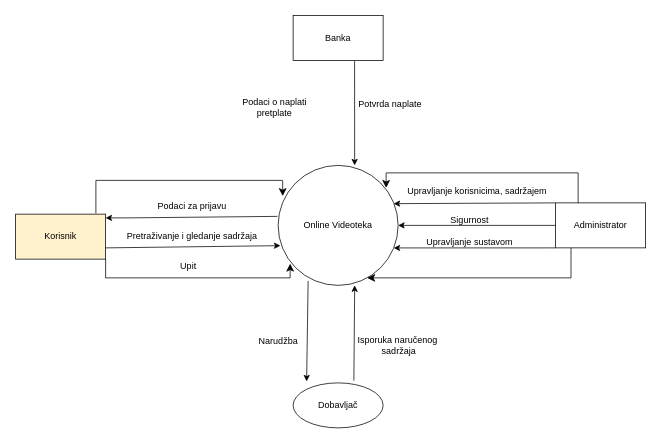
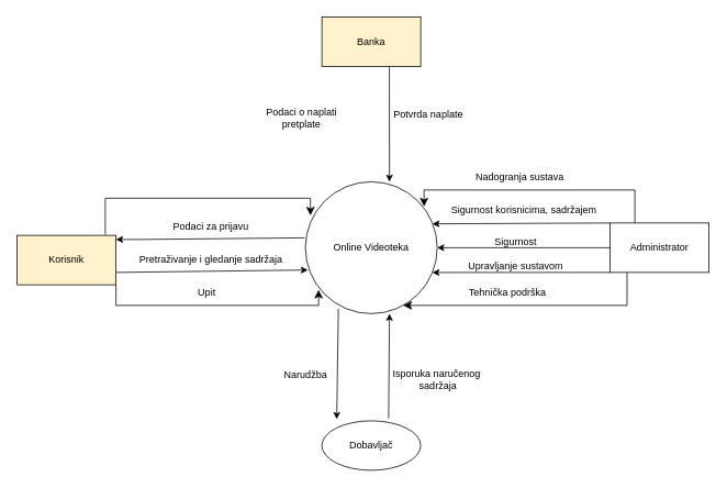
  <mxCell id="0" />
  <mxCell id="1" parent="0" />
  <mxCell id="2" value="Online Videoteka" style="ellipse;whiteSpace=wrap;html=1;aspect=fixed;" vertex="1" parent="1"><mxGeometry x="370" y="220" width="160" height="160" as="geometry" /></mxCell>
  <mxCell id="3" value="Korisnik" style="rounded=0;whiteSpace=wrap;html=1;fillColor=#fff2cc;" vertex="1" parent="1"><mxGeometry x="20" y="285" width="120" height="60" as="geometry" /></mxCell>
  <mxCell id="4" value="" style="endArrow=classic;html=1;rounded=0;exitX=-0.006;exitY=0.425;exitDx=0;exitDy=0;exitPerimeter=0;" edge="1" parent="1" source="2"><mxGeometry width="50" height="50" relative="1" as="geometry"><mxPoint x="360" y="287" as="sourcePoint" /><mxPoint x="140" y="290" as="targetPoint" /><Array as="points"><mxPoint x="170" y="290" /></Array></mxGeometry></mxCell>
  <mxCell id="5" value="Podaci za prijavu" style="text;html=1;align=center;verticalAlign=middle;resizable=0;points=[];autosize=1;strokeColor=none;fillColor=none;" vertex="1" parent="1"><mxGeometry x="200" y="260" width="110" height="30" as="geometry" /></mxCell>
  <mxCell id="6" value="" style="endArrow=classic;html=1;rounded=0;exitX=1;exitY=0.75;exitDx=0;exitDy=0;entryX=0.019;entryY=0.669;entryDx=0;entryDy=0;entryPerimeter=0;" edge="1" parent="1" source="3" target="2"><mxGeometry width="50" height="50" relative="1" as="geometry"><mxPoint x="680" y="340" as="sourcePoint" /><mxPoint x="370" y="320" as="targetPoint" /></mxGeometry></mxCell>
  <mxCell id="7" value="Pretraživanje i gledanje sadržaja" style="text;html=1;align=center;verticalAlign=middle;resizable=0;points=[];autosize=1;strokeColor=none;fillColor=none;" vertex="1" parent="1"><mxGeometry x="155" y="300" width="200" height="30" as="geometry" /></mxCell>
  <mxCell id="8" value="" style="edgeStyle=elbowEdgeStyle;elbow=vertical;endArrow=classic;html=1;curved=0;rounded=0;endSize=8;startSize=8;exitX=1;exitY=1;exitDx=0;exitDy=0;entryX=0.1;entryY=0.819;entryDx=0;entryDy=0;entryPerimeter=0;" edge="1" parent="1" source="3" target="2"><mxGeometry width="50" height="50" relative="1" as="geometry"><mxPoint x="680" y="340" as="sourcePoint" /><mxPoint x="240" y="500" as="targetPoint" /><Array as="points"><mxPoint x="230" y="370" /><mxPoint x="210" y="390" /></Array></mxGeometry></mxCell>
  <mxCell id="9" value="Upit" style="text;html=1;align=center;verticalAlign=middle;resizable=0;points=[];autosize=1;strokeColor=none;fillColor=none;" vertex="1" parent="1"><mxGeometry x="230" y="340" width="40" height="30" as="geometry" /></mxCell>
  <mxCell id="10" value="" style="edgeStyle=elbowEdgeStyle;elbow=vertical;endArrow=classic;html=1;curved=0;rounded=0;endSize=8;startSize=8;entryX=0.038;entryY=0.256;entryDx=0;entryDy=0;entryPerimeter=0;exitX=0.892;exitY=-0.017;exitDx=0;exitDy=0;exitPerimeter=0;" edge="1" parent="1" source="3" target="2"><mxGeometry width="50" height="50" relative="1" as="geometry"><mxPoint x="130" y="270" as="sourcePoint" /><mxPoint x="380" y="250" as="targetPoint" /><Array as="points"><mxPoint x="170" y="240" /><mxPoint x="260" y="230" /></Array></mxGeometry></mxCell>
  <mxCell id="11" value="Administrator" style="rounded=0;whiteSpace=wrap;html=1;" vertex="1" parent="1"><mxGeometry x="740" y="270" width="120" height="60" as="geometry" /></mxCell>
  <mxCell id="12" value="" style="endArrow=classic;html=1;rounded=0;entryX=0.963;entryY=0.319;entryDx=0;entryDy=0;entryPerimeter=0;exitX=0;exitY=0;exitDx=0;exitDy=0;" edge="1" parent="1" source="11" target="2"><mxGeometry width="50" height="50" relative="1" as="geometry"><mxPoint x="680" y="340" as="sourcePoint" /><mxPoint x="730" y="290" as="targetPoint" /></mxGeometry></mxCell>
- <mxCell id="13" value="Upravljanje korisnicima, sadržajem" style="text;html=1;align=center;verticalAlign=middle;resizable=0;points=[];autosize=1;strokeColor=none;fillColor=none;" vertex="1" parent="1"><mxGeometry x="530" y="240" width="210" height="30" as="geometry" /></mxCell>
+ <mxCell id="13" value="Sigurnost korisnicima, sadržajem" style="text;html=1;align=center;verticalAlign=middle;resizable=0;points=[];autosize=1;strokeColor=none;fillColor=none;" vertex="1" parent="1"><mxGeometry x="530" y="240" width="210" height="30" as="geometry" /></mxCell>
  <mxCell id="14" value="" style="endArrow=classic;html=1;rounded=0;exitX=0;exitY=0.5;exitDx=0;exitDy=0;entryX=1;entryY=0.5;entryDx=0;entryDy=0;" edge="1" parent="1" source="11" target="2"><mxGeometry width="50" height="50" relative="1" as="geometry"><mxPoint x="680" y="340" as="sourcePoint" /><mxPoint x="730" y="290" as="targetPoint" /></mxGeometry></mxCell>
  <mxCell id="15" value="Sigurnost" style="text;html=1;align=center;verticalAlign=middle;resizable=0;points=[];autosize=1;strokeColor=none;fillColor=none;" vertex="1" parent="1"><mxGeometry x="590" y="278" width="70" height="30" as="geometry" /></mxCell>
  <mxCell id="16" value="" style="endArrow=classic;html=1;rounded=0;exitX=0;exitY=1;exitDx=0;exitDy=0;entryX=0.963;entryY=0.688;entryDx=0;entryDy=0;entryPerimeter=0;" edge="1" parent="1" source="11" target="2"><mxGeometry width="50" height="50" relative="1" as="geometry"><mxPoint x="730" y="330" as="sourcePoint" /><mxPoint x="730" y="290" as="targetPoint" /></mxGeometry></mxCell>
  <mxCell id="17" value="Upravljanje sustavom" style="text;html=1;align=center;verticalAlign=middle;resizable=0;points=[];autosize=1;strokeColor=none;fillColor=none;" vertex="1" parent="1"><mxGeometry x="555" y="308" width="140" height="30" as="geometry" /></mxCell>
  <mxCell id="18" value="" style="edgeStyle=elbowEdgeStyle;elbow=vertical;endArrow=classic;html=1;curved=0;rounded=0;endSize=8;startSize=8;exitX=0.175;exitY=1.017;exitDx=0;exitDy=0;exitPerimeter=0;" edge="1" parent="1" target="2"><mxGeometry width="50" height="50" relative="1" as="geometry"><mxPoint x="760.5" y="330" as="sourcePoint" /><mxPoint x="489.5" y="624" as="targetPoint" /><Array as="points"><mxPoint x="600" y="370" /></Array></mxGeometry></mxCell>
+ <mxCell id="19" value="Tehnička podrška" style="text;html=1;align=center;verticalAlign=middle;resizable=0;points=[];autosize=1;strokeColor=none;fillColor=none;" vertex="1" parent="1"><mxGeometry x="555" y="340" width="120" height="30" as="geometry" /></mxCell>
  <mxCell id="20" value="" style="edgeStyle=elbowEdgeStyle;elbow=vertical;endArrow=classic;html=1;curved=0;rounded=0;endSize=8;startSize=8;exitX=0.25;exitY=0;exitDx=0;exitDy=0;entryX=0.9;entryY=0.188;entryDx=0;entryDy=0;entryPerimeter=0;" edge="1" parent="1" source="11" target="2"><mxGeometry width="50" height="50" relative="1" as="geometry"><mxPoint x="680" y="390" as="sourcePoint" /><mxPoint x="570" y="150" as="targetPoint" /><Array as="points"><mxPoint x="530" y="230" /><mxPoint x="670" y="200" /></Array></mxGeometry></mxCell>
+ <mxCell id="21" value="Nadogranja sustava" style="text;html=1;align=center;verticalAlign=middle;resizable=0;points=[];autosize=1;strokeColor=none;fillColor=none;" vertex="1" parent="1"><mxGeometry x="565" y="200" width="130" height="30" as="geometry" /></mxCell>
  <mxCell id="22" value="Dobavljač" style="ellipse;whiteSpace=wrap;html=1;" vertex="1" parent="1"><mxGeometry x="390" y="510" width="120" height="60" as="geometry" /></mxCell>
  <mxCell id="23" value="" style="endArrow=classic;html=1;rounded=0;exitX=0.25;exitY=0.963;exitDx=0;exitDy=0;exitPerimeter=0;entryX=0.15;entryY=-0.033;entryDx=0;entryDy=0;entryPerimeter=0;" edge="1" parent="1" source="2" target="22"><mxGeometry width="50" height="50" relative="1" as="geometry"><mxPoint x="680" y="390" as="sourcePoint" /><mxPoint x="730" y="340" as="targetPoint" /></mxGeometry></mxCell>
  <mxCell id="24" value="Narudžba" style="text;html=1;align=center;verticalAlign=middle;resizable=0;points=[];autosize=1;strokeColor=none;fillColor=none;" vertex="1" parent="1"><mxGeometry x="330" y="440" width="80" height="30" as="geometry" /></mxCell>
  <mxCell id="25" value="" style="endArrow=classic;html=1;rounded=0;exitX=0.675;exitY=-0.05;exitDx=0;exitDy=0;exitPerimeter=0;entryX=0.638;entryY=1;entryDx=0;entryDy=0;entryPerimeter=0;" edge="1" parent="1" source="22" target="2"><mxGeometry width="50" height="50" relative="1" as="geometry"><mxPoint x="680" y="390" as="sourcePoint" /><mxPoint x="730" y="340" as="targetPoint" /></mxGeometry></mxCell>
  <mxCell id="26" value="Isporuka naručenog&lt;br&gt;&amp;nbsp;sadržaja" style="text;html=1;align=center;verticalAlign=middle;resizable=0;points=[];autosize=1;strokeColor=none;fillColor=none;" vertex="1" parent="1"><mxGeometry x="464" y="440" width="130" height="40" as="geometry" /></mxCell>
- <mxCell id="27" value="Banka" style="rounded=0;whiteSpace=wrap;html=1;" vertex="1" parent="1"><mxGeometry x="390" y="20" width="120" height="60" as="geometry" /></mxCell>
+ <mxCell id="27" value="Banka" style="rounded=0;whiteSpace=wrap;html=1;fillColor=#fff2cc;" vertex="1" parent="1"><mxGeometry x="390" y="20" width="120" height="60" as="geometry" /></mxCell>
  <mxCell id="28" value="Podaci o naplati&lt;br&gt;pretplate" style="text;html=1;align=center;verticalAlign=middle;resizable=0;points=[];autosize=1;strokeColor=none;fillColor=none;" vertex="1" parent="1"><mxGeometry x="310" y="123" width="110" height="40" as="geometry" /></mxCell>
  <mxCell id="29" value="" style="endArrow=classic;html=1;rounded=0;exitX=0.683;exitY=1.017;exitDx=0;exitDy=0;exitPerimeter=0;" edge="1" parent="1" source="27"><mxGeometry width="50" height="50" relative="1" as="geometry"><mxPoint x="680" y="290" as="sourcePoint" /><mxPoint x="472" y="220" as="targetPoint" /></mxGeometry></mxCell>
  <mxCell id="30" value="Potvrda naplate" style="text;html=1;align=center;verticalAlign=middle;resizable=0;points=[];autosize=1;strokeColor=none;fillColor=none;" vertex="1" parent="1"><mxGeometry x="464" y="123" width="110" height="30" as="geometry" /></mxCell>
